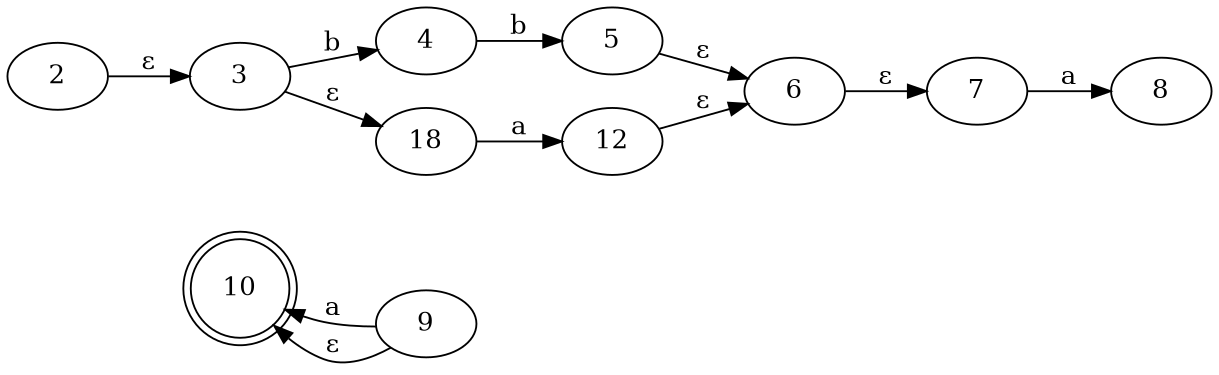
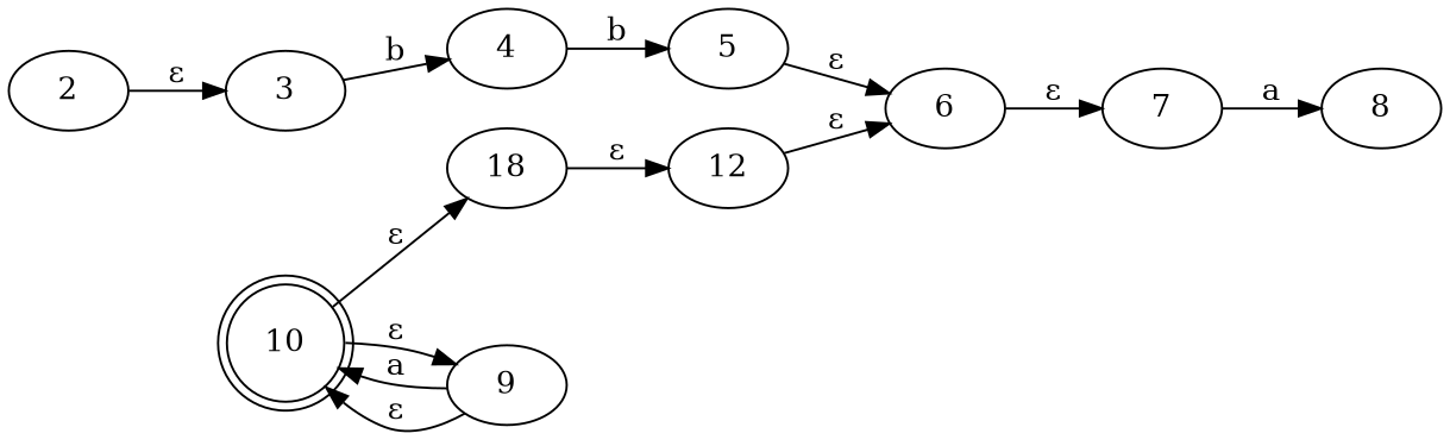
  digraph {
    rankdir=LR
    n1 [label=2]
    n2 [label=3]
    n3 [label=4]
    n4 [label=18]
    n5 [label=5]
    n6 [label=12]
    n7 [label=6]
    n8 [label=7]
    n9 [label=8]
    n10 [label=9]
    n11 [label=10 shape=doublecircle]
    n1 -> n2 [label="ε"]
    n2 -> n3 [label=b]
-   n2 -> n4 [label="ε"]
+   n11 -> n4 [label="ε"]
    n3 -> n5 [label=b]
-   n4 -> n6 [label=a]
+   n4 -> n6 [label="ε"]
    n5 -> n7 [label="ε"]
    n6 -> n7 [label="ε"]
    n7 -> n8 [label="ε"]
    n8 -> n9 [label=a]
    n10 -> n11 [label=a]
    n10 -> n11 [label="ε"]
+   n11 -> n10 [label="ε"]
  }
